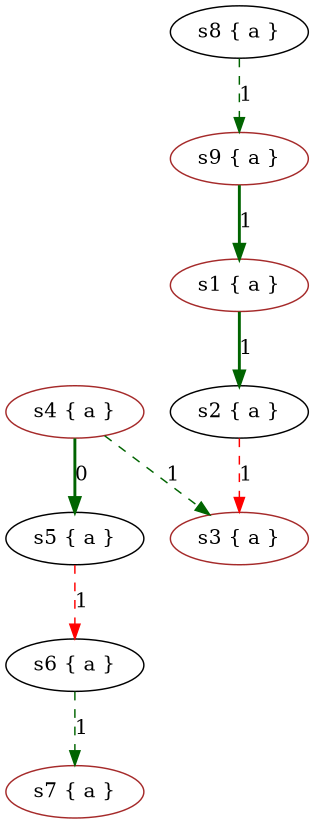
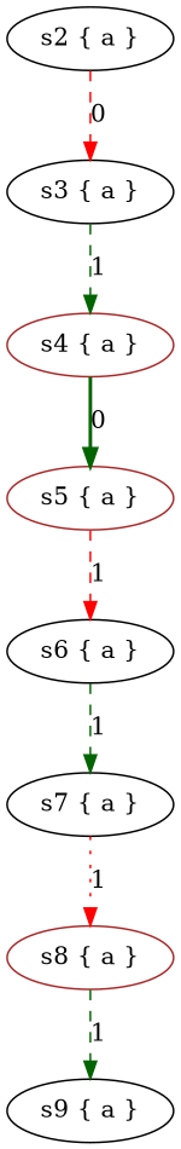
  digraph {
    node [color=brown]
    edge [color=darkgreen style=dashed]
-   n1 [label="s1 { a }"]
    n2 [color=black label="s2 { a }"]
-   n3 [label="s3 { a }"]
+   n3 [color=black label="s3 { a }"]
    n4 [label="s4 { a }"]
-   n5 [color=black label="s5 { a }"]
+   n5 [label="s5 { a }"]
    n6 [color=black label="s6 { a }"]
-   n7 [label="s7 { a }"]
-   n8 [color=black label="s8 { a }"]
-   n9 [label="s9 { a }"]
-   n1 -> n2 [label=1 style=bold]
-   n2 -> n3 [color=red label=1]
-   n4 -> n3 [label=1]
+   n7 [color=black label="s7 { a }"]
+   n8 [label="s8 { a }"]
+   n9 [color=black label="s9 { a }"]
+   n2 -> n3 [color=red label=0]
+   n3 -> n4 [label=1]
    n4 -> n5 [label=0 style=bold]
    n5 -> n6 [color=red label=1]
    n6 -> n7 [label=1]
+   n7 -> n8 [color=red label=1 style=dotted]
    n8 -> n9 [label=1]
-   n9 -> n1 [label=1 style=bold]
  }
